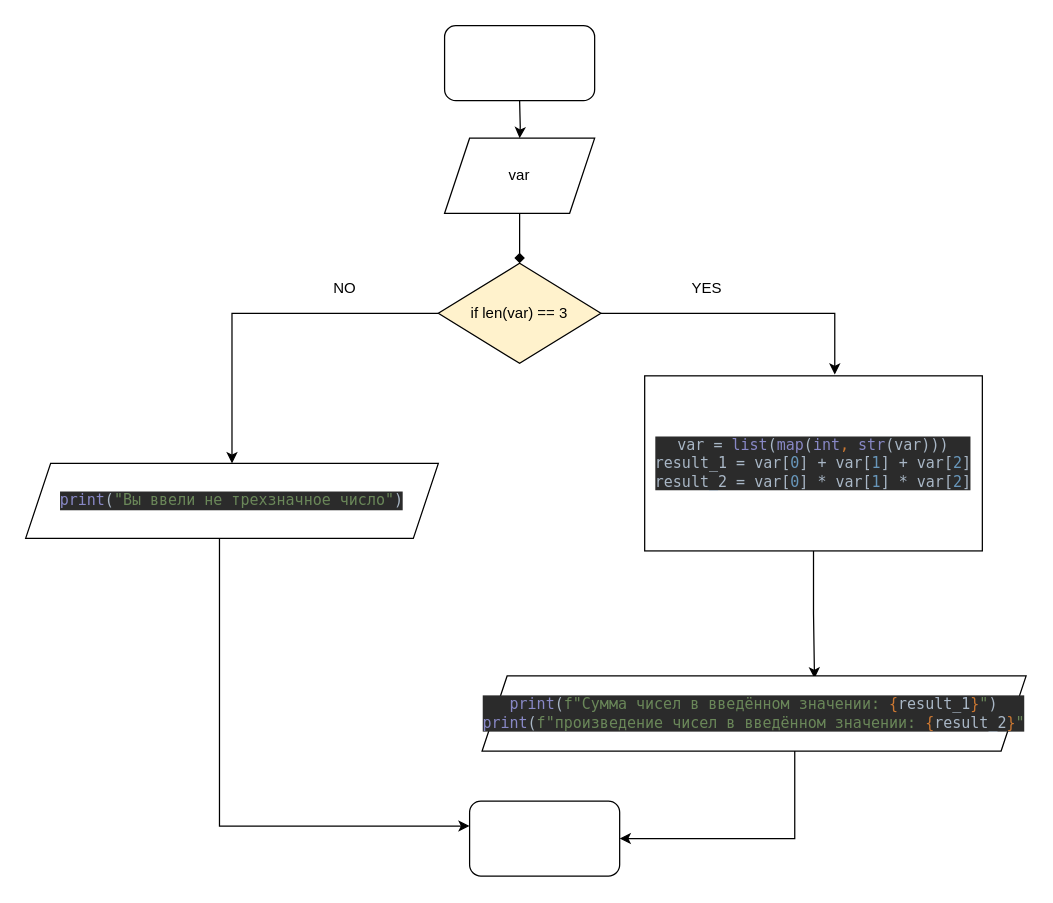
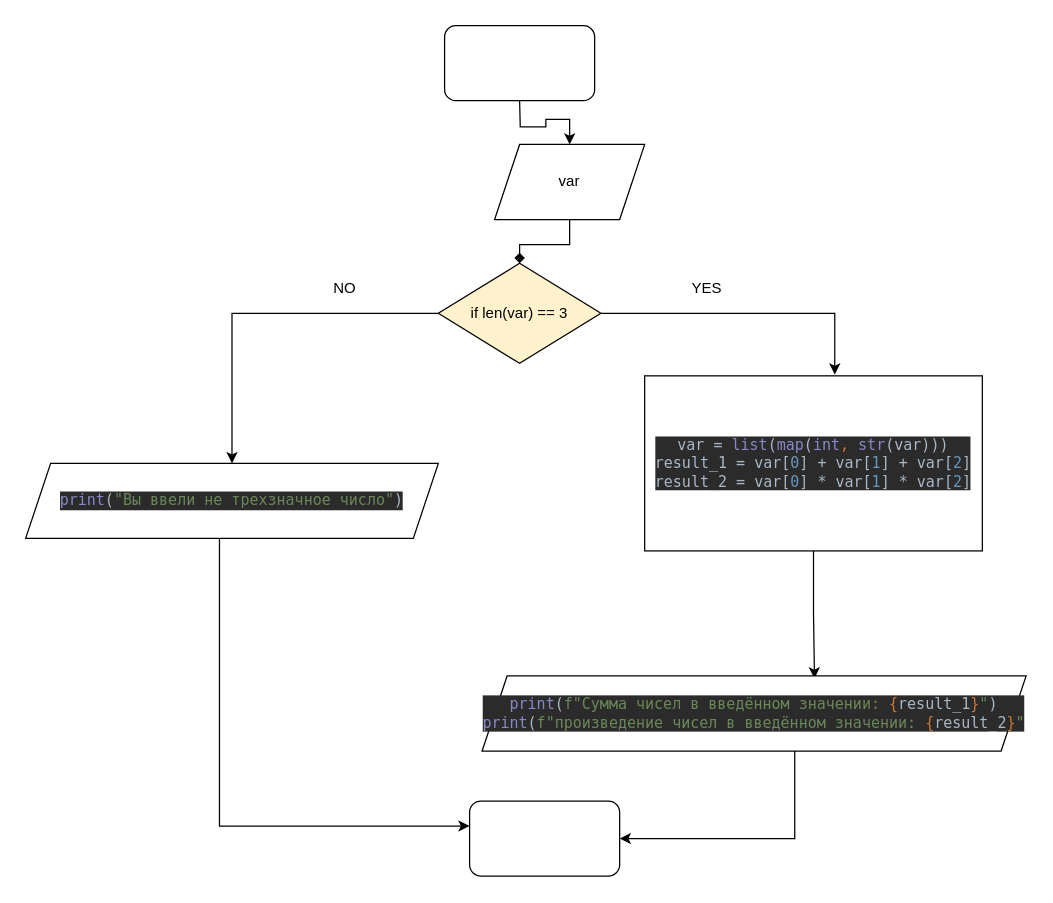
  <mxCell id="0" />
  <mxCell id="1" parent="0" />
  <mxCell id="2" value="" style="edgeStyle=orthogonalEdgeStyle;rounded=0;orthogonalLoop=1;jettySize=auto;html=1;" parent="1" target="4" edge="1"><mxGeometry relative="1" as="geometry"><mxPoint x="415" y="80" as="sourcePoint" /></mxGeometry></mxCell>
  <mxCell id="3" style="edgeStyle=orthogonalEdgeStyle;rounded=0;orthogonalLoop=1;jettySize=auto;html=1;endArrow=diamond;" parent="1" source="4" target="7" edge="1"><mxGeometry relative="1" as="geometry" /></mxCell>
- <mxCell id="4" value="var" style="shape=parallelogram;perimeter=parallelogramPerimeter;whiteSpace=wrap;html=1;fixedSize=1;" parent="1" vertex="1"><mxGeometry x="355" y="110" width="120" height="60" as="geometry" /></mxCell>
+ <mxCell id="4" value="var" style="shape=parallelogram;perimeter=parallelogramPerimeter;whiteSpace=wrap;html=1;fixedSize=1;" parent="1" vertex="1"><mxGeometry x="395" y="115" width="120" height="60" as="geometry" /></mxCell>
  <mxCell id="5" style="edgeStyle=orthogonalEdgeStyle;rounded=0;orthogonalLoop=1;jettySize=auto;html=1;entryX=0.563;entryY=-0.007;entryDx=0;entryDy=0;entryPerimeter=0;" parent="1" source="7" target="9" edge="1"><mxGeometry relative="1" as="geometry" /></mxCell>
  <mxCell id="6" style="edgeStyle=orthogonalEdgeStyle;rounded=0;orthogonalLoop=1;jettySize=auto;html=1;entryX=0.5;entryY=0;entryDx=0;entryDy=0;" parent="1" source="7" target="13" edge="1"><mxGeometry relative="1" as="geometry"><Array as="points"><mxPoint x="185" y="250" /></Array></mxGeometry></mxCell>
  <mxCell id="7" value="if len(var) == 3" style="rhombus;whiteSpace=wrap;html=1;fillColor=#fff2cc;" parent="1" vertex="1"><mxGeometry x="350" y="210" width="130" height="80" as="geometry" /></mxCell>
  <mxCell id="8" style="edgeStyle=orthogonalEdgeStyle;rounded=0;orthogonalLoop=1;jettySize=auto;html=1;exitX=0.5;exitY=1;exitDx=0;exitDy=0;entryX=0.611;entryY=0.033;entryDx=0;entryDy=0;entryPerimeter=0;" parent="1" source="9" target="11" edge="1"><mxGeometry relative="1" as="geometry" /></mxCell>
  <mxCell id="9" value="&lt;pre style=&quot;background-color: #2b2b2b ; color: #a9b7c6 ; font-family: &amp;#34;jetbrains mono&amp;#34; , monospace ; font-size: 9 8pt&quot;&gt;var = &lt;span style=&quot;color: #8888c6&quot;&gt;list&lt;/span&gt;(&lt;span style=&quot;color: #8888c6&quot;&gt;map&lt;/span&gt;(&lt;span style=&quot;color: #8888c6&quot;&gt;int&lt;/span&gt;&lt;span style=&quot;color: #cc7832&quot;&gt;, &lt;/span&gt;&lt;span style=&quot;color: #8888c6&quot;&gt;str&lt;/span&gt;(var)))&lt;br&gt;result_1 = var[&lt;span style=&quot;color: #6897bb&quot;&gt;0&lt;/span&gt;] + var[&lt;span style=&quot;color: #6897bb&quot;&gt;1&lt;/span&gt;] + var[&lt;span style=&quot;color: #6897bb&quot;&gt;2&lt;/span&gt;]&lt;br&gt;result_2 = var[&lt;span style=&quot;color: #6897bb&quot;&gt;0&lt;/span&gt;] * var[&lt;span style=&quot;color: #6897bb&quot;&gt;1&lt;/span&gt;] * var[&lt;span style=&quot;color: #6897bb&quot;&gt;2&lt;/span&gt;]&lt;/pre&gt;" style="rounded=0;whiteSpace=wrap;html=1;" parent="1" vertex="1"><mxGeometry x="515" y="300" width="270" height="140" as="geometry" /></mxCell>
  <mxCell id="10" style="edgeStyle=orthogonalEdgeStyle;rounded=0;orthogonalLoop=1;jettySize=auto;html=1;entryX=1;entryY=0.625;entryDx=0;entryDy=0;entryPerimeter=0;" parent="1" source="11" edge="1"><mxGeometry relative="1" as="geometry"><Array as="points"><mxPoint x="635" y="670" /></Array><mxPoint x="495" y="670" as="targetPoint" /></mxGeometry></mxCell>
  <mxCell id="11" value="&lt;pre style=&quot;background-color: #2b2b2b ; color: #a9b7c6 ; font-family: &amp;#34;jetbrains mono&amp;#34; , monospace ; font-size: 9 8pt&quot;&gt;&lt;span style=&quot;color: #8888c6&quot;&gt;print&lt;/span&gt;(&lt;span style=&quot;color: #6a8759&quot;&gt;f&quot;Сумма чисел в введённом значении: &lt;/span&gt;&lt;span style=&quot;color: #cc7832&quot;&gt;{&lt;/span&gt;result_1&lt;span style=&quot;color: #cc7832&quot;&gt;}&lt;/span&gt;&lt;span style=&quot;color: #6a8759&quot;&gt;&quot;&lt;/span&gt;)&lt;br&gt;&lt;span style=&quot;color: #8888c6&quot;&gt;print&lt;/span&gt;(&lt;span style=&quot;color: #6a8759&quot;&gt;f&quot;произведение чисел в введённом значении: &lt;/span&gt;&lt;span style=&quot;color: #cc7832&quot;&gt;{&lt;/span&gt;result_2&lt;span style=&quot;color: #cc7832&quot;&gt;}&lt;/span&gt;&lt;span style=&quot;color: #6a8759&quot;&gt;&quot;&lt;/span&gt;&lt;/pre&gt;" style="shape=parallelogram;perimeter=parallelogramPerimeter;whiteSpace=wrap;html=1;fixedSize=1;" parent="1" vertex="1"><mxGeometry x="385" y="540" width="435" height="60" as="geometry" /></mxCell>
  <mxCell id="12" style="edgeStyle=orthogonalEdgeStyle;rounded=0;orthogonalLoop=1;jettySize=auto;html=1;entryX=0;entryY=0.5;entryDx=0;entryDy=0;" parent="1" source="13" edge="1"><mxGeometry relative="1" as="geometry"><Array as="points"><mxPoint x="175" y="660" /></Array><mxPoint x="375" y="660" as="targetPoint" /></mxGeometry></mxCell>
  <mxCell id="13" value="&lt;pre style=&quot;background-color: #2b2b2b ; color: #a9b7c6 ; font-family: &amp;#34;jetbrains mono&amp;#34; , monospace ; font-size: 9 8pt&quot;&gt;&lt;span style=&quot;color: #8888c6&quot;&gt;print&lt;/span&gt;(&lt;span style=&quot;color: #6a8759&quot;&gt;&quot;Вы ввели не трехзначное число&quot;&lt;/span&gt;)&lt;/pre&gt;" style="shape=parallelogram;perimeter=parallelogramPerimeter;whiteSpace=wrap;html=1;fixedSize=1;" parent="1" vertex="1"><mxGeometry x="20" y="370" width="330" height="60" as="geometry" /></mxCell>
  <mxCell id="14" value="YES" style="text;html=1;strokeColor=none;fillColor=none;align=center;verticalAlign=middle;whiteSpace=wrap;rounded=0;" parent="1" vertex="1"><mxGeometry x="545" y="220" width="40" height="20" as="geometry" /></mxCell>
  <mxCell id="15" value="NO" style="text;html=1;align=center;verticalAlign=middle;resizable=0;points=[];autosize=1;strokeColor=none;" parent="1" vertex="1"><mxGeometry x="260" y="220" width="30" height="20" as="geometry" /></mxCell>
  <mxCell id="16" value="" style="rounded=1;whiteSpace=wrap;html=1;" vertex="1" parent="1"><mxGeometry x="355" y="20" width="120" height="60" as="geometry" /></mxCell>
  <mxCell id="17" value="" style="rounded=1;whiteSpace=wrap;html=1;" vertex="1" parent="1"><mxGeometry x="375" y="640" width="120" height="60" as="geometry" /></mxCell>
